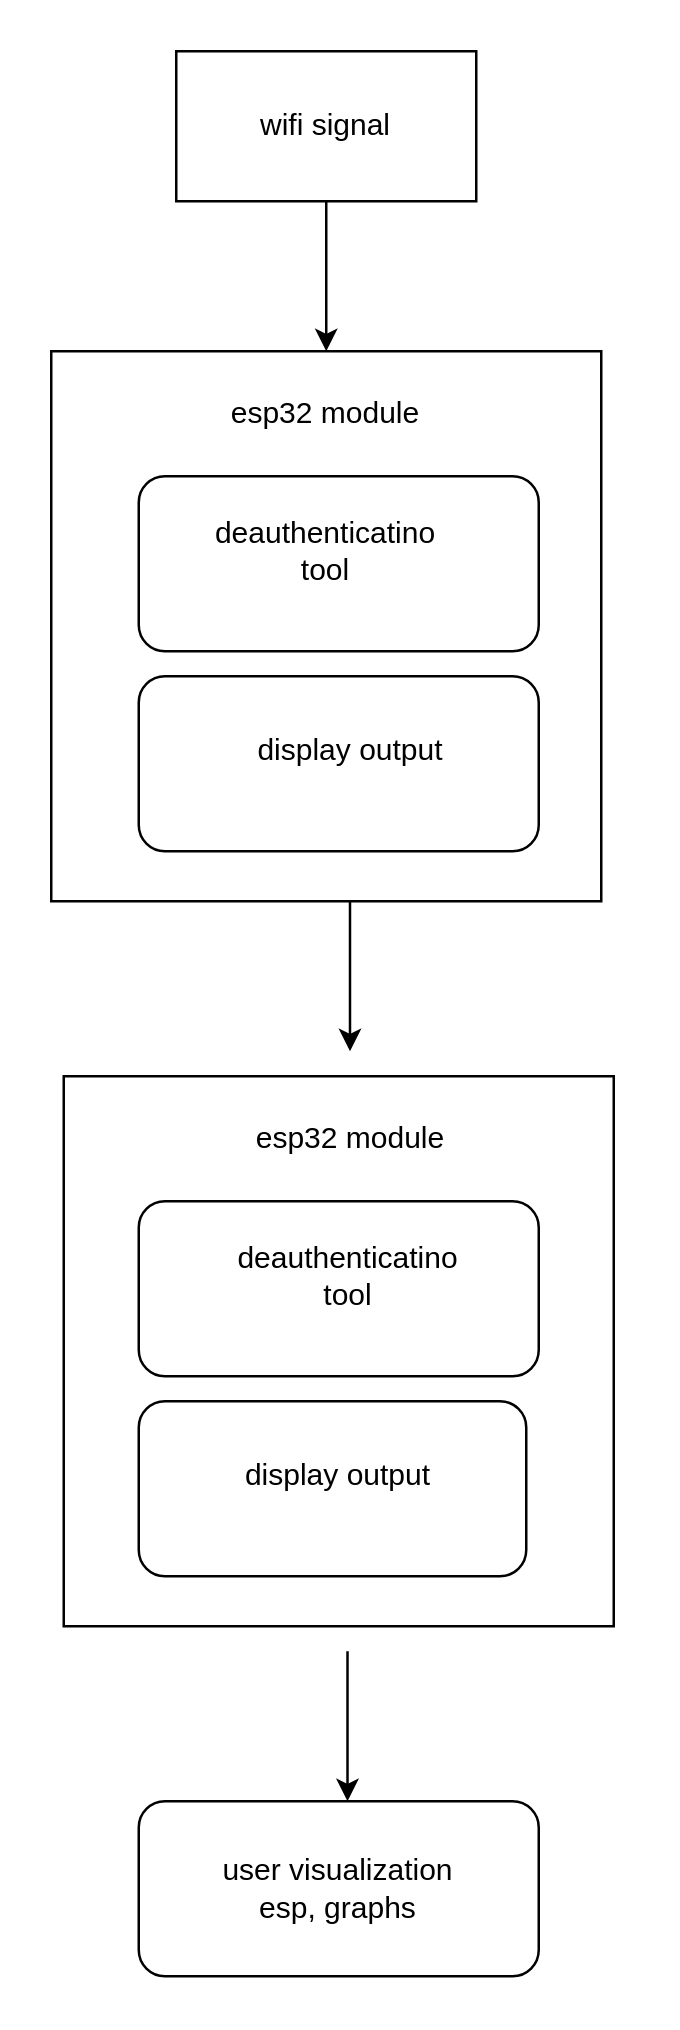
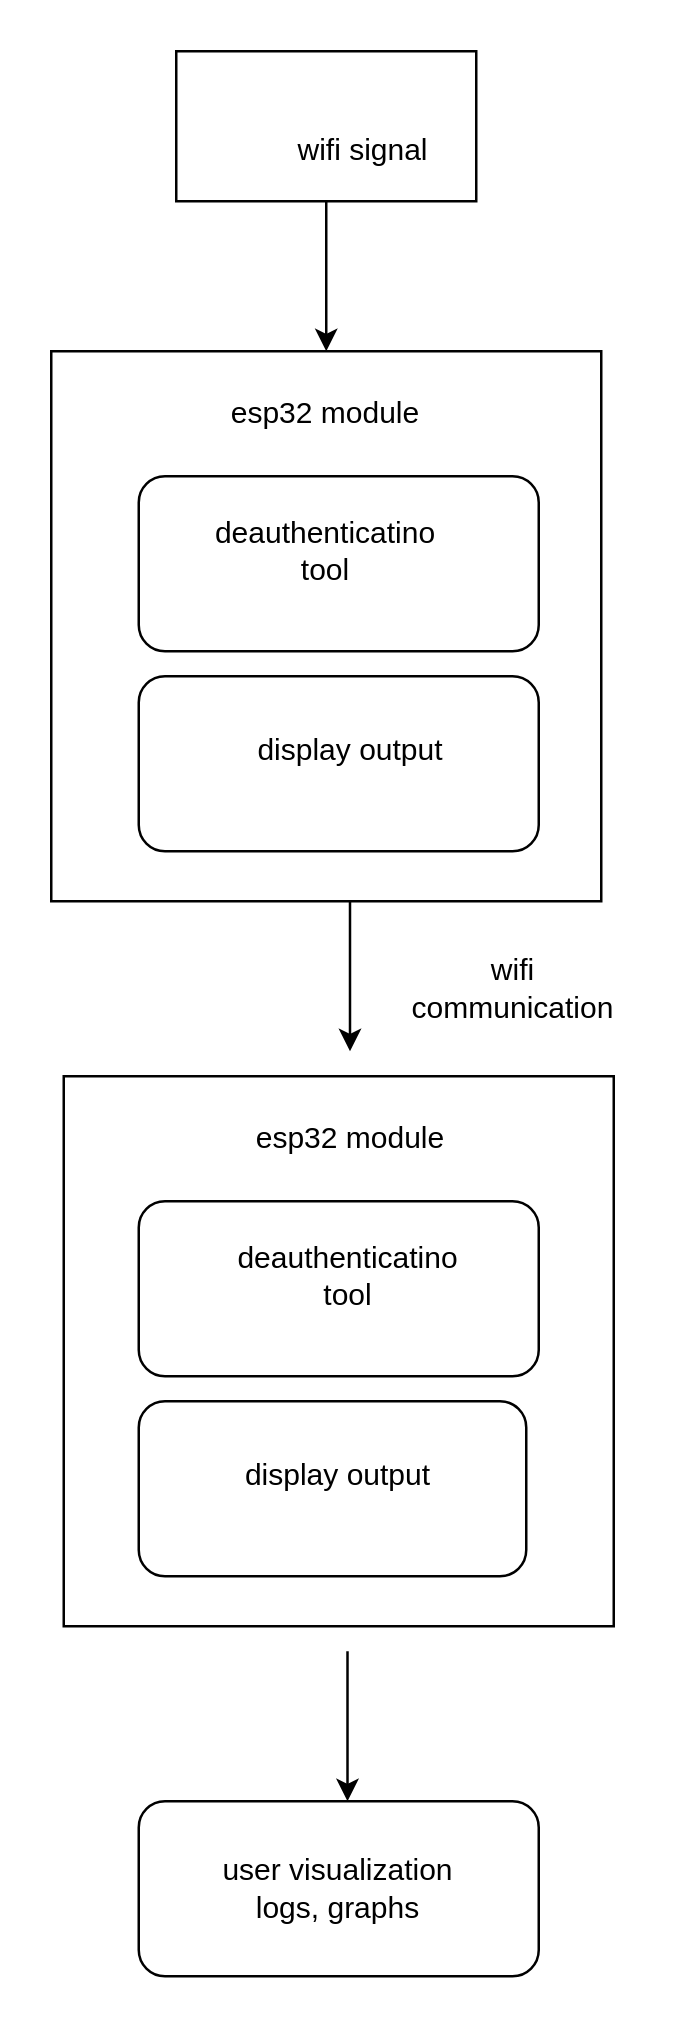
  <mxCell id="0" />
  <mxCell id="1" parent="0" />
  <mxCell id="2" value="" style="rounded=0;whiteSpace=wrap;html=1;" vertex="1" parent="1"><mxGeometry x="70" y="20" width="120" height="60" as="geometry" /></mxCell>
  <mxCell id="3" value="" style="endArrow=classic;html=1;rounded=0;" edge="1" parent="1"><mxGeometry width="50" height="50" relative="1" as="geometry"><mxPoint x="130" y="80" as="sourcePoint" /><mxPoint x="130" y="140" as="targetPoint" /></mxGeometry></mxCell>
- <mxCell id="4" value="wifi signal" style="text;strokeColor=none;align=center;fillColor=none;html=1;verticalAlign=middle;whiteSpace=wrap;rounded=0;" vertex="1" parent="1"><mxGeometry x="100" y="35" width="60" height="30" as="geometry" /></mxCell>
+ <mxCell id="4" value="wifi signal" style="text;strokeColor=none;align=center;fillColor=none;html=1;verticalAlign=middle;whiteSpace=wrap;rounded=0;" vertex="1" parent="1"><mxGeometry x="115" y="45" width="60" height="30" as="geometry" /></mxCell>
  <mxCell id="5" value="" style="whiteSpace=wrap;html=1;aspect=fixed;" vertex="1" parent="1"><mxGeometry x="20" y="140" width="220" height="220" as="geometry" /></mxCell>
  <mxCell id="6" value="esp32 module" style="text;strokeColor=none;align=center;fillColor=none;html=1;verticalAlign=middle;whiteSpace=wrap;rounded=0;" vertex="1" parent="1"><mxGeometry x="85" y="140" width="90" height="50" as="geometry" /></mxCell>
  <mxCell id="7" value="" style="rounded=1;whiteSpace=wrap;html=1;" vertex="1" parent="1"><mxGeometry x="55" y="190" width="160" height="70" as="geometry" /></mxCell>
  <mxCell id="8" value="deauthenticatino tool" style="text;strokeColor=none;align=center;fillColor=none;html=1;verticalAlign=middle;whiteSpace=wrap;rounded=0;" vertex="1" parent="1"><mxGeometry x="85" y="200" width="90" height="40" as="geometry" /></mxCell>
  <mxCell id="9" value="" style="rounded=1;whiteSpace=wrap;html=1;" vertex="1" parent="1"><mxGeometry x="55" y="270" width="160" height="70" as="geometry" /></mxCell>
  <mxCell id="10" value="display output" style="text;strokeColor=none;align=center;fillColor=none;html=1;verticalAlign=middle;whiteSpace=wrap;rounded=0;" vertex="1" parent="1"><mxGeometry x="95" y="280" width="90" height="40" as="geometry" /></mxCell>
  <mxCell id="11" value="" style="whiteSpace=wrap;html=1;aspect=fixed;" vertex="1" parent="1"><mxGeometry x="25" y="430" width="220" height="220" as="geometry" /></mxCell>
  <mxCell id="12" value="esp32 module" style="text;strokeColor=none;align=center;fillColor=none;html=1;verticalAlign=middle;whiteSpace=wrap;rounded=0;" vertex="1" parent="1"><mxGeometry x="95" y="430" width="90" height="50" as="geometry" /></mxCell>
  <mxCell id="13" value="" style="rounded=1;whiteSpace=wrap;html=1;" vertex="1" parent="1"><mxGeometry x="55" y="480" width="160" height="70" as="geometry" /></mxCell>
  <mxCell id="14" value="deauthenticatino tool" style="text;strokeColor=none;align=center;fillColor=none;html=1;verticalAlign=middle;whiteSpace=wrap;rounded=0;" vertex="1" parent="1"><mxGeometry x="94" y="490" width="90" height="40" as="geometry" /></mxCell>
  <mxCell id="15" value="" style="rounded=1;whiteSpace=wrap;html=1;" vertex="1" parent="1"><mxGeometry x="55" y="560" width="155" height="70" as="geometry" /></mxCell>
  <mxCell id="16" value="display output" style="text;strokeColor=none;align=center;fillColor=none;html=1;verticalAlign=middle;whiteSpace=wrap;rounded=0;" vertex="1" parent="1"><mxGeometry x="90" y="570" width="90" height="40" as="geometry" /></mxCell>
  <mxCell id="17" value="" style="endArrow=classic;html=1;rounded=0;" edge="1" parent="1"><mxGeometry width="50" height="50" relative="1" as="geometry"><mxPoint x="139.5" y="360" as="sourcePoint" /><mxPoint x="139.5" y="420" as="targetPoint" /></mxGeometry></mxCell>
- <mxCell id="19" value="user visualization&lt;br&gt;esp, graphs" style="rounded=1;whiteSpace=wrap;html=1;" vertex="1" parent="1"><mxGeometry x="55" y="720" width="160" height="70" as="geometry" /></mxCell>
+ <mxCell id="18" value="wifi communication" style="text;strokeColor=none;align=center;fillColor=none;html=1;verticalAlign=middle;whiteSpace=wrap;rounded=0;" vertex="1" parent="1"><mxGeometry x="160" y="370" width="90" height="50" as="geometry" /></mxCell>
+ <mxCell id="19" value="user visualization&lt;br&gt;logs, graphs" style="rounded=1;whiteSpace=wrap;html=1;" vertex="1" parent="1"><mxGeometry x="55" y="720" width="160" height="70" as="geometry" /></mxCell>
  <mxCell id="20" value="" style="endArrow=classic;html=1;rounded=0;" edge="1" parent="1"><mxGeometry width="50" height="50" relative="1" as="geometry"><mxPoint x="138.5" y="660" as="sourcePoint" /><mxPoint x="138.5" y="720" as="targetPoint" /></mxGeometry></mxCell>
